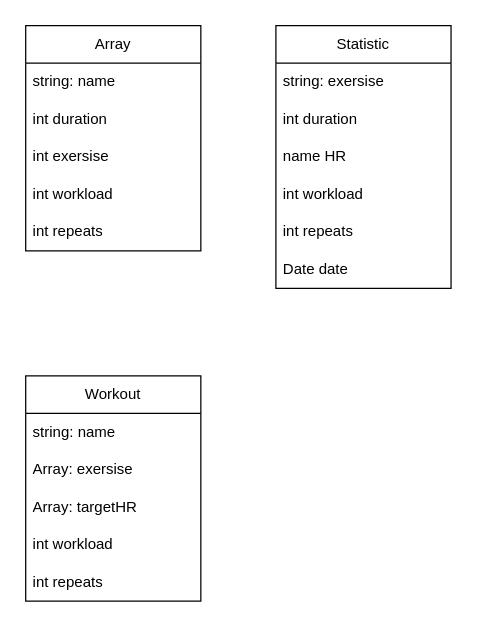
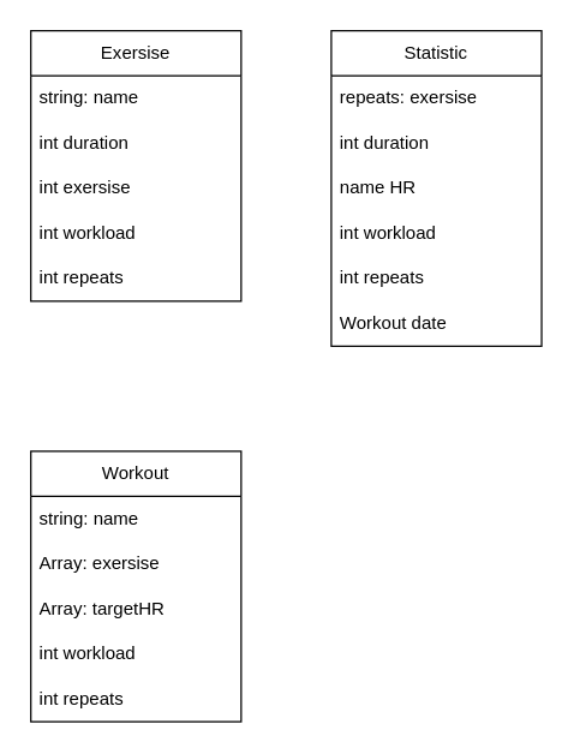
  <mxCell id="0" />
  <mxCell id="1" parent="0" />
- <mxCell id="2" value="Array" style="swimlane;fontStyle=0;childLayout=stackLayout;horizontal=1;startSize=30;horizontalStack=0;resizeParent=1;resizeParentMax=0;resizeLast=0;collapsible=1;marginBottom=0;whiteSpace=wrap;html=1;" vertex="1" parent="1"><mxGeometry x="20" y="20" width="140" height="180" as="geometry" /></mxCell>
+ <mxCell id="2" value="Exersise" style="swimlane;fontStyle=0;childLayout=stackLayout;horizontal=1;startSize=30;horizontalStack=0;resizeParent=1;resizeParentMax=0;resizeLast=0;collapsible=1;marginBottom=0;whiteSpace=wrap;html=1;" vertex="1" parent="1"><mxGeometry x="20" y="20" width="140" height="180" as="geometry" /></mxCell>
  <mxCell id="3" value="string: name" style="text;strokeColor=none;fillColor=none;align=left;verticalAlign=middle;spacingLeft=4;spacingRight=4;overflow=hidden;points=[[0,0.5],[1,0.5]];portConstraint=eastwest;rotatable=0;whiteSpace=wrap;html=1;" vertex="1" parent="2"><mxGeometry y="30" width="140" height="30" as="geometry" /></mxCell>
  <mxCell id="4" value="int duration" style="text;strokeColor=none;fillColor=none;align=left;verticalAlign=middle;spacingLeft=4;spacingRight=4;overflow=hidden;points=[[0,0.5],[1,0.5]];portConstraint=eastwest;rotatable=0;whiteSpace=wrap;html=1;" vertex="1" parent="2"><mxGeometry y="60" width="140" height="30" as="geometry" /></mxCell>
  <mxCell id="5" value="int exersise" style="text;strokeColor=none;fillColor=none;align=left;verticalAlign=middle;spacingLeft=4;spacingRight=4;overflow=hidden;points=[[0,0.5],[1,0.5]];portConstraint=eastwest;rotatable=0;whiteSpace=wrap;html=1;" vertex="1" parent="2"><mxGeometry y="90" width="140" height="30" as="geometry" /></mxCell>
  <mxCell id="6" value="int workload" style="text;strokeColor=none;fillColor=none;align=left;verticalAlign=middle;spacingLeft=4;spacingRight=4;overflow=hidden;points=[[0,0.5],[1,0.5]];portConstraint=eastwest;rotatable=0;whiteSpace=wrap;html=1;" vertex="1" parent="2"><mxGeometry y="120" width="140" height="30" as="geometry" /></mxCell>
  <mxCell id="7" value="int repeats" style="text;strokeColor=none;fillColor=none;align=left;verticalAlign=middle;spacingLeft=4;spacingRight=4;overflow=hidden;points=[[0,0.5],[1,0.5]];portConstraint=eastwest;rotatable=0;whiteSpace=wrap;html=1;" vertex="1" parent="2"><mxGeometry y="150" width="140" height="30" as="geometry" /></mxCell>
  <mxCell id="8" value="Statistic" style="swimlane;fontStyle=0;childLayout=stackLayout;horizontal=1;startSize=30;horizontalStack=0;resizeParent=1;resizeParentMax=0;resizeLast=0;collapsible=1;marginBottom=0;whiteSpace=wrap;html=1;" vertex="1" parent="1"><mxGeometry x="220" y="20" width="140" height="210" as="geometry" /></mxCell>
- <mxCell id="9" value="string: exersise" style="text;strokeColor=none;fillColor=none;align=left;verticalAlign=middle;spacingLeft=4;spacingRight=4;overflow=hidden;points=[[0,0.5],[1,0.5]];portConstraint=eastwest;rotatable=0;whiteSpace=wrap;html=1;" vertex="1" parent="8"><mxGeometry y="30" width="140" height="30" as="geometry" /></mxCell>
+ <mxCell id="9" value="repeats: exersise" style="text;strokeColor=none;fillColor=none;align=left;verticalAlign=middle;spacingLeft=4;spacingRight=4;overflow=hidden;points=[[0,0.5],[1,0.5]];portConstraint=eastwest;rotatable=0;whiteSpace=wrap;html=1;" vertex="1" parent="8"><mxGeometry y="30" width="140" height="30" as="geometry" /></mxCell>
  <mxCell id="10" value="int duration" style="text;strokeColor=none;fillColor=none;align=left;verticalAlign=middle;spacingLeft=4;spacingRight=4;overflow=hidden;points=[[0,0.5],[1,0.5]];portConstraint=eastwest;rotatable=0;whiteSpace=wrap;html=1;" vertex="1" parent="8"><mxGeometry y="60" width="140" height="30" as="geometry" /></mxCell>
  <mxCell id="11" value="name HR" style="text;strokeColor=none;fillColor=none;align=left;verticalAlign=middle;spacingLeft=4;spacingRight=4;overflow=hidden;points=[[0,0.5],[1,0.5]];portConstraint=eastwest;rotatable=0;whiteSpace=wrap;html=1;" vertex="1" parent="8"><mxGeometry y="90" width="140" height="30" as="geometry" /></mxCell>
  <mxCell id="12" value="int workload" style="text;strokeColor=none;fillColor=none;align=left;verticalAlign=middle;spacingLeft=4;spacingRight=4;overflow=hidden;points=[[0,0.5],[1,0.5]];portConstraint=eastwest;rotatable=0;whiteSpace=wrap;html=1;" vertex="1" parent="8"><mxGeometry y="120" width="140" height="30" as="geometry" /></mxCell>
  <mxCell id="13" value="int repeats" style="text;strokeColor=none;fillColor=none;align=left;verticalAlign=middle;spacingLeft=4;spacingRight=4;overflow=hidden;points=[[0,0.5],[1,0.5]];portConstraint=eastwest;rotatable=0;whiteSpace=wrap;html=1;" vertex="1" parent="8"><mxGeometry y="150" width="140" height="30" as="geometry" /></mxCell>
- <mxCell id="14" value="Date date" style="text;strokeColor=none;fillColor=none;align=left;verticalAlign=middle;spacingLeft=4;spacingRight=4;overflow=hidden;points=[[0,0.5],[1,0.5]];portConstraint=eastwest;rotatable=0;whiteSpace=wrap;html=1;" vertex="1" parent="8"><mxGeometry y="180" width="140" height="30" as="geometry" /></mxCell>
+ <mxCell id="14" value="Workout date" style="text;strokeColor=none;fillColor=none;align=left;verticalAlign=middle;spacingLeft=4;spacingRight=4;overflow=hidden;points=[[0,0.5],[1,0.5]];portConstraint=eastwest;rotatable=0;whiteSpace=wrap;html=1;" vertex="1" parent="8"><mxGeometry y="180" width="140" height="30" as="geometry" /></mxCell>
  <mxCell id="15" value="Workout" style="swimlane;fontStyle=0;childLayout=stackLayout;horizontal=1;startSize=30;horizontalStack=0;resizeParent=1;resizeParentMax=0;resizeLast=0;collapsible=1;marginBottom=0;whiteSpace=wrap;html=1;" vertex="1" parent="1"><mxGeometry x="20" y="300" width="140" height="180" as="geometry" /></mxCell>
  <mxCell id="16" value="string: name" style="text;strokeColor=none;fillColor=none;align=left;verticalAlign=middle;spacingLeft=4;spacingRight=4;overflow=hidden;points=[[0,0.5],[1,0.5]];portConstraint=eastwest;rotatable=0;whiteSpace=wrap;html=1;" vertex="1" parent="15"><mxGeometry y="30" width="140" height="30" as="geometry" /></mxCell>
  <mxCell id="17" value="Array: exersise" style="text;strokeColor=none;fillColor=none;align=left;verticalAlign=middle;spacingLeft=4;spacingRight=4;overflow=hidden;points=[[0,0.5],[1,0.5]];portConstraint=eastwest;rotatable=0;whiteSpace=wrap;html=1;" vertex="1" parent="15"><mxGeometry y="60" width="140" height="30" as="geometry" /></mxCell>
  <mxCell id="18" value="Array: targetHR" style="text;strokeColor=none;fillColor=none;align=left;verticalAlign=middle;spacingLeft=4;spacingRight=4;overflow=hidden;points=[[0,0.5],[1,0.5]];portConstraint=eastwest;rotatable=0;whiteSpace=wrap;html=1;" vertex="1" parent="15"><mxGeometry y="90" width="140" height="30" as="geometry" /></mxCell>
  <mxCell id="19" value="int workload" style="text;strokeColor=none;fillColor=none;align=left;verticalAlign=middle;spacingLeft=4;spacingRight=4;overflow=hidden;points=[[0,0.5],[1,0.5]];portConstraint=eastwest;rotatable=0;whiteSpace=wrap;html=1;" vertex="1" parent="15"><mxGeometry y="120" width="140" height="30" as="geometry" /></mxCell>
  <mxCell id="20" value="int repeats" style="text;strokeColor=none;fillColor=none;align=left;verticalAlign=middle;spacingLeft=4;spacingRight=4;overflow=hidden;points=[[0,0.5],[1,0.5]];portConstraint=eastwest;rotatable=0;whiteSpace=wrap;html=1;" vertex="1" parent="15"><mxGeometry y="150" width="140" height="30" as="geometry" /></mxCell>
